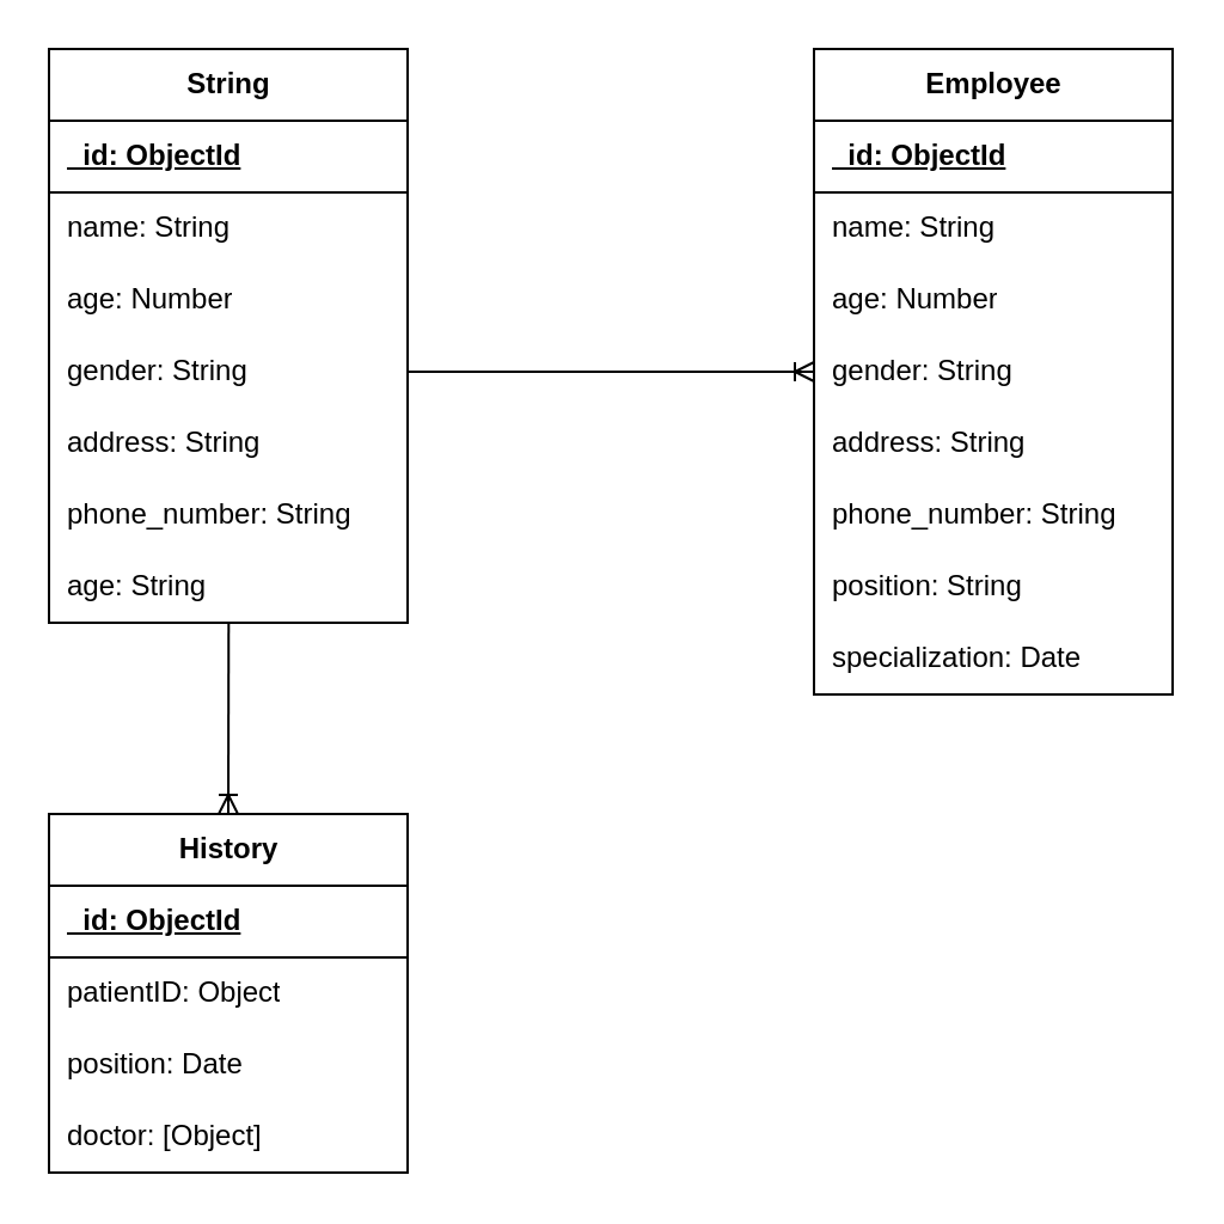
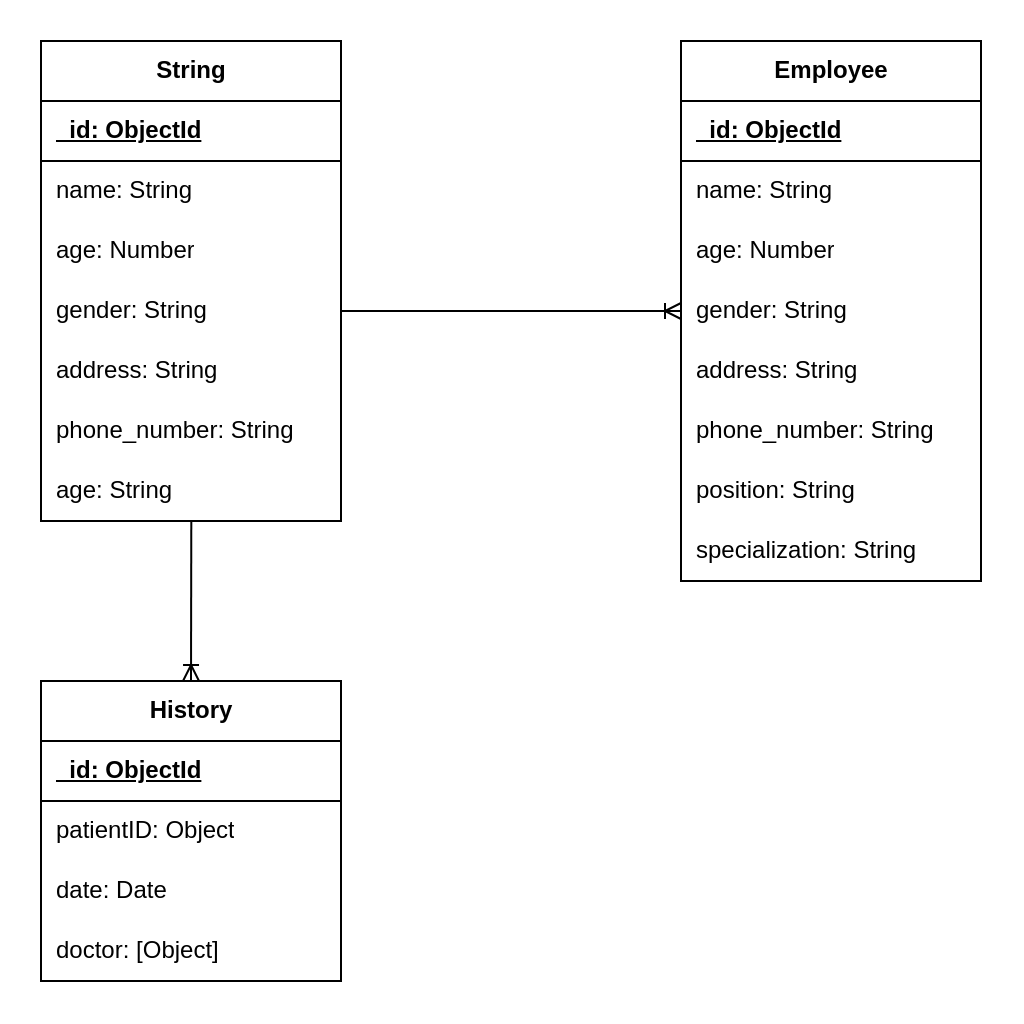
  <mxCell id="0" />
  <mxCell id="1" parent="0" />
  <mxCell id="2" value="String" style="shape=table;startSize=30;container=1;collapsible=1;childLayout=tableLayout;fixedRows=1;rowLines=0;fontStyle=1;align=center;resizeLast=1;html=1;" vertex="1" parent="1"><mxGeometry x="20" y="20" width="150" height="240" as="geometry" /></mxCell>
  <mxCell id="3" value="" style="shape=tableRow;horizontal=0;startSize=0;swimlaneHead=0;swimlaneBody=0;fillColor=none;collapsible=0;dropTarget=0;points=[[0,0.5],[1,0.5]];portConstraint=eastwest;top=0;left=0;right=0;bottom=1;" vertex="1" parent="2"><mxGeometry y="30" width="150" height="30" as="geometry" /></mxCell>
  <mxCell id="4" value="_id: ObjectId" style="shape=partialRectangle;connectable=0;fillColor=none;top=0;left=0;bottom=0;right=0;align=left;spacingLeft=6;fontStyle=5;overflow=hidden;whiteSpace=wrap;html=1;" vertex="1" parent="3"><mxGeometry width="150" height="30" as="geometry"><mxRectangle width="150" height="30" as="alternateBounds" /></mxGeometry></mxCell>
  <mxCell id="5" value="" style="shape=tableRow;horizontal=0;startSize=0;swimlaneHead=0;swimlaneBody=0;fillColor=none;collapsible=0;dropTarget=0;points=[[0,0.5],[1,0.5]];portConstraint=eastwest;top=0;left=0;right=0;bottom=0;" vertex="1" parent="2"><mxGeometry y="60" width="150" height="30" as="geometry" /></mxCell>
  <mxCell id="6" value="name: String" style="shape=partialRectangle;connectable=0;fillColor=none;top=0;left=0;bottom=0;right=0;align=left;spacingLeft=6;overflow=hidden;whiteSpace=wrap;html=1;" vertex="1" parent="5"><mxGeometry width="150" height="30" as="geometry"><mxRectangle width="150" height="30" as="alternateBounds" /></mxGeometry></mxCell>
  <mxCell id="7" value="" style="shape=tableRow;horizontal=0;startSize=0;swimlaneHead=0;swimlaneBody=0;fillColor=none;collapsible=0;dropTarget=0;points=[[0,0.5],[1,0.5]];portConstraint=eastwest;top=0;left=0;right=0;bottom=0;" vertex="1" parent="2"><mxGeometry y="90" width="150" height="30" as="geometry" /></mxCell>
  <mxCell id="8" value="age: Number" style="shape=partialRectangle;connectable=0;fillColor=none;top=0;left=0;bottom=0;right=0;align=left;spacingLeft=6;overflow=hidden;whiteSpace=wrap;html=1;" vertex="1" parent="7"><mxGeometry width="150" height="30" as="geometry"><mxRectangle width="150" height="30" as="alternateBounds" /></mxGeometry></mxCell>
  <mxCell id="9" value="" style="shape=tableRow;horizontal=0;startSize=0;swimlaneHead=0;swimlaneBody=0;fillColor=none;collapsible=0;dropTarget=0;points=[[0,0.5],[1,0.5]];portConstraint=eastwest;top=0;left=0;right=0;bottom=0;" vertex="1" parent="2"><mxGeometry y="120" width="150" height="30" as="geometry" /></mxCell>
  <mxCell id="10" value="gender: String" style="shape=partialRectangle;connectable=0;fillColor=none;top=0;left=0;bottom=0;right=0;align=left;spacingLeft=6;overflow=hidden;whiteSpace=wrap;html=1;" vertex="1" parent="9"><mxGeometry width="150" height="30" as="geometry"><mxRectangle width="150" height="30" as="alternateBounds" /></mxGeometry></mxCell>
  <mxCell id="11" style="shape=tableRow;horizontal=0;startSize=0;swimlaneHead=0;swimlaneBody=0;fillColor=none;collapsible=0;dropTarget=0;points=[[0,0.5],[1,0.5]];portConstraint=eastwest;top=0;left=0;right=0;bottom=0;" vertex="1" parent="2"><mxGeometry y="150" width="150" height="30" as="geometry" /></mxCell>
  <mxCell id="12" value="address: String" style="shape=partialRectangle;connectable=0;fillColor=none;top=0;left=0;bottom=0;right=0;align=left;spacingLeft=6;overflow=hidden;whiteSpace=wrap;html=1;" vertex="1" parent="11"><mxGeometry width="150" height="30" as="geometry"><mxRectangle width="150" height="30" as="alternateBounds" /></mxGeometry></mxCell>
  <mxCell id="13" style="shape=tableRow;horizontal=0;startSize=0;swimlaneHead=0;swimlaneBody=0;fillColor=none;collapsible=0;dropTarget=0;points=[[0,0.5],[1,0.5]];portConstraint=eastwest;top=0;left=0;right=0;bottom=0;" vertex="1" parent="2"><mxGeometry y="180" width="150" height="30" as="geometry" /></mxCell>
  <mxCell id="14" value="phone_number: String" style="shape=partialRectangle;connectable=0;fillColor=none;top=0;left=0;bottom=0;right=0;align=left;spacingLeft=6;overflow=hidden;whiteSpace=wrap;html=1;" vertex="1" parent="13"><mxGeometry width="150" height="30" as="geometry"><mxRectangle width="150" height="30" as="alternateBounds" /></mxGeometry></mxCell>
  <mxCell id="15" style="shape=tableRow;horizontal=0;startSize=0;swimlaneHead=0;swimlaneBody=0;fillColor=none;collapsible=0;dropTarget=0;points=[[0,0.5],[1,0.5]];portConstraint=eastwest;top=0;left=0;right=0;bottom=0;" vertex="1" parent="2"><mxGeometry y="210" width="150" height="30" as="geometry" /></mxCell>
  <mxCell id="16" value="age: String" style="shape=partialRectangle;connectable=0;fillColor=none;top=0;left=0;bottom=0;right=0;align=left;spacingLeft=6;overflow=hidden;whiteSpace=wrap;html=1;" vertex="1" parent="15"><mxGeometry width="150" height="30" as="geometry"><mxRectangle width="150" height="30" as="alternateBounds" /></mxGeometry></mxCell>
  <mxCell id="17" value="Employee" style="shape=table;startSize=30;container=1;collapsible=1;childLayout=tableLayout;fixedRows=1;rowLines=0;fontStyle=1;align=center;resizeLast=1;html=1;" vertex="1" parent="1"><mxGeometry x="340" y="20" width="150" height="270" as="geometry" /></mxCell>
  <mxCell id="18" value="" style="shape=tableRow;horizontal=0;startSize=0;swimlaneHead=0;swimlaneBody=0;fillColor=none;collapsible=0;dropTarget=0;points=[[0,0.5],[1,0.5]];portConstraint=eastwest;top=0;left=0;right=0;bottom=1;" vertex="1" parent="17"><mxGeometry y="30" width="150" height="30" as="geometry" /></mxCell>
  <mxCell id="19" value="_id: ObjectId" style="shape=partialRectangle;connectable=0;fillColor=none;top=0;left=0;bottom=0;right=0;align=left;spacingLeft=6;fontStyle=5;overflow=hidden;whiteSpace=wrap;html=1;" vertex="1" parent="18"><mxGeometry width="150" height="30" as="geometry"><mxRectangle width="150" height="30" as="alternateBounds" /></mxGeometry></mxCell>
  <mxCell id="20" value="" style="shape=tableRow;horizontal=0;startSize=0;swimlaneHead=0;swimlaneBody=0;fillColor=none;collapsible=0;dropTarget=0;points=[[0,0.5],[1,0.5]];portConstraint=eastwest;top=0;left=0;right=0;bottom=0;" vertex="1" parent="17"><mxGeometry y="60" width="150" height="30" as="geometry" /></mxCell>
  <mxCell id="21" value="name: String" style="shape=partialRectangle;connectable=0;fillColor=none;top=0;left=0;bottom=0;right=0;align=left;spacingLeft=6;overflow=hidden;whiteSpace=wrap;html=1;" vertex="1" parent="20"><mxGeometry width="150" height="30" as="geometry"><mxRectangle width="150" height="30" as="alternateBounds" /></mxGeometry></mxCell>
  <mxCell id="22" value="" style="shape=tableRow;horizontal=0;startSize=0;swimlaneHead=0;swimlaneBody=0;fillColor=none;collapsible=0;dropTarget=0;points=[[0,0.5],[1,0.5]];portConstraint=eastwest;top=0;left=0;right=0;bottom=0;" vertex="1" parent="17"><mxGeometry y="90" width="150" height="30" as="geometry" /></mxCell>
  <mxCell id="23" value="age: Number" style="shape=partialRectangle;connectable=0;fillColor=none;top=0;left=0;bottom=0;right=0;align=left;spacingLeft=6;overflow=hidden;whiteSpace=wrap;html=1;" vertex="1" parent="22"><mxGeometry width="150" height="30" as="geometry"><mxRectangle width="150" height="30" as="alternateBounds" /></mxGeometry></mxCell>
  <mxCell id="24" value="" style="shape=tableRow;horizontal=0;startSize=0;swimlaneHead=0;swimlaneBody=0;fillColor=none;collapsible=0;dropTarget=0;points=[[0,0.5],[1,0.5]];portConstraint=eastwest;top=0;left=0;right=0;bottom=0;" vertex="1" parent="17"><mxGeometry y="120" width="150" height="30" as="geometry" /></mxCell>
  <mxCell id="25" value="gender: String" style="shape=partialRectangle;connectable=0;fillColor=none;top=0;left=0;bottom=0;right=0;align=left;spacingLeft=6;overflow=hidden;whiteSpace=wrap;html=1;" vertex="1" parent="24"><mxGeometry width="150" height="30" as="geometry"><mxRectangle width="150" height="30" as="alternateBounds" /></mxGeometry></mxCell>
  <mxCell id="26" style="shape=tableRow;horizontal=0;startSize=0;swimlaneHead=0;swimlaneBody=0;fillColor=none;collapsible=0;dropTarget=0;points=[[0,0.5],[1,0.5]];portConstraint=eastwest;top=0;left=0;right=0;bottom=0;" vertex="1" parent="17"><mxGeometry y="150" width="150" height="30" as="geometry" /></mxCell>
  <mxCell id="27" value="address: String" style="shape=partialRectangle;connectable=0;fillColor=none;top=0;left=0;bottom=0;right=0;align=left;spacingLeft=6;overflow=hidden;whiteSpace=wrap;html=1;" vertex="1" parent="26"><mxGeometry width="150" height="30" as="geometry"><mxRectangle width="150" height="30" as="alternateBounds" /></mxGeometry></mxCell>
  <mxCell id="28" style="shape=tableRow;horizontal=0;startSize=0;swimlaneHead=0;swimlaneBody=0;fillColor=none;collapsible=0;dropTarget=0;points=[[0,0.5],[1,0.5]];portConstraint=eastwest;top=0;left=0;right=0;bottom=0;" vertex="1" parent="17"><mxGeometry y="180" width="150" height="30" as="geometry" /></mxCell>
  <mxCell id="29" value="phone_number: String" style="shape=partialRectangle;connectable=0;fillColor=none;top=0;left=0;bottom=0;right=0;align=left;spacingLeft=6;overflow=hidden;whiteSpace=wrap;html=1;" vertex="1" parent="28"><mxGeometry width="150" height="30" as="geometry"><mxRectangle width="150" height="30" as="alternateBounds" /></mxGeometry></mxCell>
  <mxCell id="30" style="shape=tableRow;horizontal=0;startSize=0;swimlaneHead=0;swimlaneBody=0;fillColor=none;collapsible=0;dropTarget=0;points=[[0,0.5],[1,0.5]];portConstraint=eastwest;top=0;left=0;right=0;bottom=0;" vertex="1" parent="17"><mxGeometry y="210" width="150" height="30" as="geometry" /></mxCell>
  <mxCell id="31" value="position: String" style="shape=partialRectangle;connectable=0;fillColor=none;top=0;left=0;bottom=0;right=0;align=left;spacingLeft=6;overflow=hidden;whiteSpace=wrap;html=1;" vertex="1" parent="30"><mxGeometry width="150" height="30" as="geometry"><mxRectangle width="150" height="30" as="alternateBounds" /></mxGeometry></mxCell>
  <mxCell id="32" style="shape=tableRow;horizontal=0;startSize=0;swimlaneHead=0;swimlaneBody=0;fillColor=none;collapsible=0;dropTarget=0;points=[[0,0.5],[1,0.5]];portConstraint=eastwest;top=0;left=0;right=0;bottom=0;" vertex="1" parent="17"><mxGeometry y="240" width="150" height="30" as="geometry" /></mxCell>
- <mxCell id="33" value="specialization: Date" style="shape=partialRectangle;connectable=0;fillColor=none;top=0;left=0;bottom=0;right=0;align=left;spacingLeft=6;overflow=hidden;whiteSpace=wrap;html=1;" vertex="1" parent="32"><mxGeometry width="150" height="30" as="geometry"><mxRectangle width="150" height="30" as="alternateBounds" /></mxGeometry></mxCell>
+ <mxCell id="33" value="specialization: String" style="shape=partialRectangle;connectable=0;fillColor=none;top=0;left=0;bottom=0;right=0;align=left;spacingLeft=6;overflow=hidden;whiteSpace=wrap;html=1;" vertex="1" parent="32"><mxGeometry width="150" height="30" as="geometry"><mxRectangle width="150" height="30" as="alternateBounds" /></mxGeometry></mxCell>
  <mxCell id="34" value="History" style="shape=table;startSize=30;container=1;collapsible=1;childLayout=tableLayout;fixedRows=1;rowLines=0;fontStyle=1;align=center;resizeLast=1;html=1;" vertex="1" parent="1"><mxGeometry x="20" y="340" width="150" height="150" as="geometry" /></mxCell>
  <mxCell id="35" value="" style="shape=tableRow;horizontal=0;startSize=0;swimlaneHead=0;swimlaneBody=0;fillColor=none;collapsible=0;dropTarget=0;points=[[0,0.5],[1,0.5]];portConstraint=eastwest;top=0;left=0;right=0;bottom=1;" vertex="1" parent="34"><mxGeometry y="30" width="150" height="30" as="geometry" /></mxCell>
  <mxCell id="36" value="_id: ObjectId" style="shape=partialRectangle;connectable=0;fillColor=none;top=0;left=0;bottom=0;right=0;align=left;spacingLeft=6;fontStyle=5;overflow=hidden;whiteSpace=wrap;html=1;" vertex="1" parent="35"><mxGeometry width="150" height="30" as="geometry"><mxRectangle width="150" height="30" as="alternateBounds" /></mxGeometry></mxCell>
  <mxCell id="37" value="" style="shape=tableRow;horizontal=0;startSize=0;swimlaneHead=0;swimlaneBody=0;fillColor=none;collapsible=0;dropTarget=0;points=[[0,0.5],[1,0.5]];portConstraint=eastwest;top=0;left=0;right=0;bottom=0;" vertex="1" parent="34"><mxGeometry y="60" width="150" height="30" as="geometry" /></mxCell>
  <mxCell id="38" value="patientID: Object" style="shape=partialRectangle;connectable=0;fillColor=none;top=0;left=0;bottom=0;right=0;align=left;spacingLeft=6;overflow=hidden;whiteSpace=wrap;html=1;" vertex="1" parent="37"><mxGeometry width="150" height="30" as="geometry"><mxRectangle width="150" height="30" as="alternateBounds" /></mxGeometry></mxCell>
  <mxCell id="39" value="" style="shape=tableRow;horizontal=0;startSize=0;swimlaneHead=0;swimlaneBody=0;fillColor=none;collapsible=0;dropTarget=0;points=[[0,0.5],[1,0.5]];portConstraint=eastwest;top=0;left=0;right=0;bottom=0;" vertex="1" parent="34"><mxGeometry y="90" width="150" height="30" as="geometry" /></mxCell>
- <mxCell id="40" value="position: Date" style="shape=partialRectangle;connectable=0;fillColor=none;top=0;left=0;bottom=0;right=0;align=left;spacingLeft=6;overflow=hidden;whiteSpace=wrap;html=1;" vertex="1" parent="39"><mxGeometry width="150" height="30" as="geometry"><mxRectangle width="150" height="30" as="alternateBounds" /></mxGeometry></mxCell>
+ <mxCell id="40" value="date: Date" style="shape=partialRectangle;connectable=0;fillColor=none;top=0;left=0;bottom=0;right=0;align=left;spacingLeft=6;overflow=hidden;whiteSpace=wrap;html=1;" vertex="1" parent="39"><mxGeometry width="150" height="30" as="geometry"><mxRectangle width="150" height="30" as="alternateBounds" /></mxGeometry></mxCell>
  <mxCell id="41" value="" style="shape=tableRow;horizontal=0;startSize=0;swimlaneHead=0;swimlaneBody=0;fillColor=none;collapsible=0;dropTarget=0;points=[[0,0.5],[1,0.5]];portConstraint=eastwest;top=0;left=0;right=0;bottom=0;" vertex="1" parent="34"><mxGeometry y="120" width="150" height="30" as="geometry" /></mxCell>
  <mxCell id="42" value="doctor: [Object]" style="shape=partialRectangle;connectable=0;fillColor=none;top=0;left=0;bottom=0;right=0;align=left;spacingLeft=6;overflow=hidden;whiteSpace=wrap;html=1;" vertex="1" parent="41"><mxGeometry width="150" height="30" as="geometry"><mxRectangle width="150" height="30" as="alternateBounds" /></mxGeometry></mxCell>
  <mxCell id="43" value="" style="fontSize=12;html=1;endArrow=ERoneToMany;rounded=0;entryX=0.5;entryY=0;entryDx=0;entryDy=0;exitX=0.501;exitY=1.004;exitDx=0;exitDy=0;exitPerimeter=0;startArrow=none;startFill=0;" edge="1" parent="1" source="15" target="34"><mxGeometry width="100" height="100" relative="1" as="geometry"><mxPoint x="130" y="280" as="sourcePoint" /><mxPoint x="380" y="190" as="targetPoint" /></mxGeometry></mxCell>
  <mxCell id="44" value="" style="edgeStyle=entityRelationEdgeStyle;fontSize=12;html=1;endArrow=ERoneToMany;rounded=0;exitX=1;exitY=0.5;exitDx=0;exitDy=0;entryX=0;entryY=0.5;entryDx=0;entryDy=0;" edge="1" parent="1" source="9" target="24"><mxGeometry width="100" height="100" relative="1" as="geometry"><mxPoint x="330" y="220" as="sourcePoint" /><mxPoint x="430" y="120" as="targetPoint" /></mxGeometry></mxCell>
